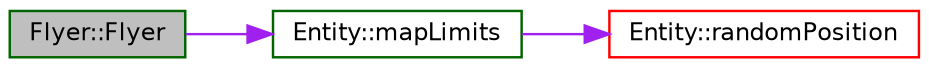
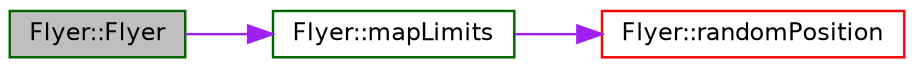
  digraph {
    rankdir=LR
    node [color=darkgreen fillcolor=white fontname=Helvetica fontsize=10 shape=record style=filled]
    edge [color=purple fontname=Helvetica fontsize=10 labelfontname=Helvetica labelfontsize=10 style=solid]
    n1 [fillcolor=grey75 fontcolor=black height=0.2 label="Flyer::Flyer" width=0.4]
-   n2 [height=0.2 label="Entity::mapLimits" width=0.4]
-   n3 [color=red height=0.2 label="Entity::randomPosition" width=0.4]
+   n2 [height=0.2 label="Flyer::mapLimits" width=0.4]
+   n3 [color=red height=0.2 label="Flyer::randomPosition" width=0.4]
    n1 -> n2
    n2 -> n3
  }
